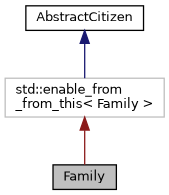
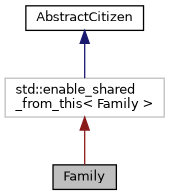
  digraph {
    node [color=black fillcolor=white fontname=Helvetica fontsize=10 shape=record style=filled]
    edge [dir=back fontname=Helvetica fontsize=10 labelfontname=Helvetica labelfontsize=10 style=solid]
    n1 [fillcolor=grey75 fontcolor=black height=0.2 label=Family width=0.4]
    n2 [height=0.2 label=AbstractCitizen width=0.4]
-   n3 [color=grey75 height=0.2 label="std::enable_from\l_from_this\< Family \>" width=0.4]
+   n3 [color=grey75 height=0.2 label="std::enable_shared\l_from_this\< Family \>" width=0.4]
    n2 -> n3 [color=midnightblue]
    n3 -> n1 [color=firebrick4]
  }
